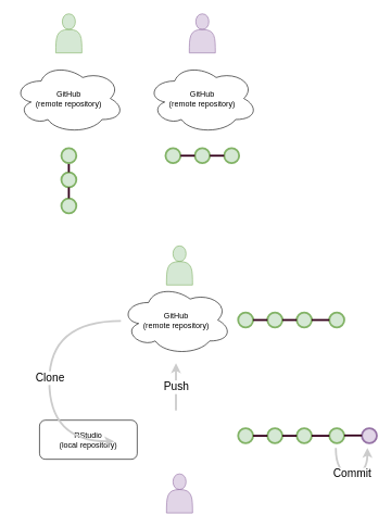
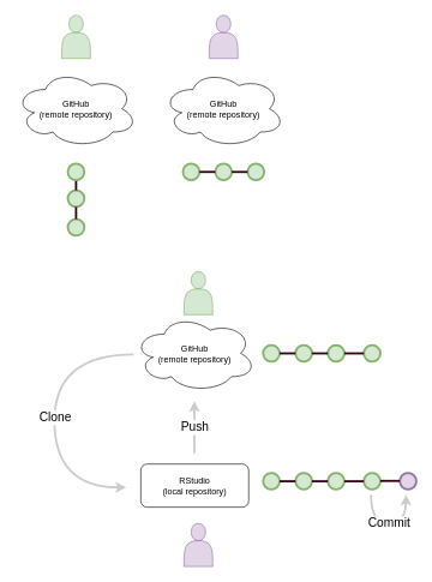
  <mxCell id="0" />
  <mxCell id="1" parent="0" />
  <mxCell id="2" value="" style="shape=actor;whiteSpace=wrap;html=1;fillColor=#d5e8d4;strokeColor=#82b366;" vertex="1" parent="1"><mxGeometry x="85" y="20.75" width="40" height="60" as="geometry" /></mxCell>
  <mxCell id="3" value="&lt;div&gt;GitHub&lt;/div&gt;&lt;div&gt;(remote repository)&lt;/div&gt;" style="ellipse;shape=cloud;whiteSpace=wrap;html=1;" vertex="1" parent="1"><mxGeometry x="20" y="97" width="170" height="107.5" as="geometry" /></mxCell>
  <mxCell id="4" value="" style="group" vertex="1" connectable="0" parent="1"><mxGeometry x="253.5" y="227" width="113" height="23" as="geometry" /></mxCell>
  <mxCell id="5" value="" style="ellipse;whiteSpace=wrap;html=1;aspect=fixed;fillColor=#d5e8d4;strokeColor=#82b366;strokeWidth=3;" vertex="1" parent="4"><mxGeometry width="23" height="23" as="geometry" /></mxCell>
  <mxCell id="6" value="" style="ellipse;whiteSpace=wrap;html=1;aspect=fixed;fillColor=#d5e8d4;strokeColor=#82b366;strokeWidth=3;" vertex="1" parent="4"><mxGeometry x="45" width="23" height="23" as="geometry" /></mxCell>
  <mxCell id="7" value="" style="endArrow=none;html=1;rounded=0;fillColor=#d5e8d4;strokeColor=#33001A;strokeWidth=3;entryX=0;entryY=0.5;entryDx=0;entryDy=0;exitX=1;exitY=0.5;exitDx=0;exitDy=0;" edge="1" parent="4" source="5" target="6"><mxGeometry width="50" height="50" relative="1" as="geometry"><mxPoint x="-81.88" y="10" as="sourcePoint" /><mxPoint x="48.12" as="targetPoint" /></mxGeometry></mxCell>
  <mxCell id="8" value="" style="ellipse;whiteSpace=wrap;html=1;aspect=fixed;fillColor=#d5e8d4;strokeColor=#82b366;strokeWidth=3;" vertex="1" parent="4"><mxGeometry x="90" width="23" height="23" as="geometry" /></mxCell>
  <mxCell id="9" value="" style="endArrow=none;html=1;rounded=0;fillColor=#d5e8d4;strokeColor=#33001A;strokeWidth=3;entryX=0;entryY=0.5;entryDx=0;entryDy=0;exitX=1;exitY=0.5;exitDx=0;exitDy=0;" edge="1" parent="4" source="6" target="8"><mxGeometry width="50" height="50" relative="1" as="geometry"><mxPoint x="30" y="21.25" as="sourcePoint" /><mxPoint x="55" y="21.25" as="targetPoint" /></mxGeometry></mxCell>
  <mxCell id="10" value="" style="shape=actor;whiteSpace=wrap;html=1;fillColor=#e1d5e7;strokeColor=#9673a6;" vertex="1" parent="1"><mxGeometry x="290" y="20.75" width="40" height="60" as="geometry" /></mxCell>
  <mxCell id="11" value="&lt;div&gt;GitHub&lt;/div&gt;&lt;div&gt;(remote repository)&lt;/div&gt;" style="ellipse;shape=cloud;whiteSpace=wrap;html=1;" vertex="1" parent="1"><mxGeometry x="225" y="97" width="170" height="107.5" as="geometry" /></mxCell>
  <mxCell id="12" value="" style="ellipse;whiteSpace=wrap;html=1;aspect=fixed;fillColor=#d5e8d4;strokeColor=#82b366;strokeWidth=3;" vertex="1" parent="1"><mxGeometry x="93.5" y="264" width="23" height="23" as="geometry" /></mxCell>
  <mxCell id="13" value="" style="endArrow=none;html=1;rounded=0;fillColor=#d5e8d4;strokeColor=#33001A;strokeWidth=3;exitX=0.5;exitY=1;exitDx=0;exitDy=0;entryX=0.5;entryY=0;entryDx=0;entryDy=0;" edge="1" parent="1" source="16" target="12"><mxGeometry width="50" height="50" relative="1" as="geometry"><mxPoint x="11.62" y="214" as="sourcePoint" /><mxPoint x="105" y="254" as="targetPoint" /></mxGeometry></mxCell>
  <mxCell id="14" value="" style="ellipse;whiteSpace=wrap;html=1;aspect=fixed;fillColor=#d5e8d4;strokeColor=#82b366;strokeWidth=3;" vertex="1" parent="1"><mxGeometry x="93.5" y="304" width="23" height="23" as="geometry" /></mxCell>
  <mxCell id="15" value="" style="endArrow=none;html=1;rounded=0;fillColor=#d5e8d4;strokeColor=#33001A;strokeWidth=3;exitX=0.5;exitY=1;exitDx=0;exitDy=0;entryX=0.5;entryY=0;entryDx=0;entryDy=0;" edge="1" parent="1" source="12" target="14"><mxGeometry width="50" height="50" relative="1" as="geometry"><mxPoint x="130" y="287" as="sourcePoint" /><mxPoint x="130" y="324" as="targetPoint" /></mxGeometry></mxCell>
  <mxCell id="16" value="" style="ellipse;whiteSpace=wrap;html=1;aspect=fixed;fillColor=#d5e8d4;strokeColor=#82b366;strokeWidth=3;" vertex="1" parent="1"><mxGeometry x="93.5" y="227" width="23" height="23" as="geometry" /></mxCell>
  <mxCell id="17" value="" style="shape=actor;whiteSpace=wrap;html=1;fillColor=#d5e8d4;strokeColor=#82b366;" vertex="1" parent="1"><mxGeometry x="255" y="377" width="40" height="60" as="geometry" /></mxCell>
  <mxCell id="18" value="&lt;div&gt;GitHub&lt;/div&gt;&lt;div&gt;(remote repository)&lt;/div&gt;" style="ellipse;shape=cloud;whiteSpace=wrap;html=1;" vertex="1" parent="1"><mxGeometry x="185" y="437" width="170" height="107.5" as="geometry" /></mxCell>
- <mxCell id="19" value="&lt;div&gt;RStudio&lt;/div&gt;&lt;div&gt;(local repository)&lt;br&gt;&lt;/div&gt;" style="rounded=1;whiteSpace=wrap;html=1;" vertex="1" parent="1"><mxGeometry x="60" y="644.5" width="150" height="60" as="geometry" /></mxCell>
+ <mxCell id="19" value="&lt;div&gt;RStudio&lt;/div&gt;&lt;div&gt;(local repository)&lt;br&gt;&lt;/div&gt;" style="rounded=1;whiteSpace=wrap;html=1;" vertex="1" parent="1"><mxGeometry x="195" y="644.5" width="150" height="60" as="geometry" /></mxCell>
  <mxCell id="20" value="" style="endArrow=classic;html=1;rounded=0;fontSize=17;strokeColor=#CCCCCC;strokeWidth=3;edgeStyle=orthogonalEdgeStyle;elbow=vertical;curved=1;" edge="1" parent="1"><mxGeometry relative="1" as="geometry"><mxPoint x="185" y="492.05" as="sourcePoint" /><mxPoint x="175" y="676.95" as="targetPoint" /><Array as="points"><mxPoint x="75" y="492" /><mxPoint x="75" y="677" /></Array></mxGeometry></mxCell>
  <mxCell id="21" value="Clone" style="edgeLabel;resizable=0;html=1;align=center;verticalAlign=middle;fontSize=17;strokeWidth=3;fillColor=#FFFFFF;" connectable="0" vertex="1" parent="20"><mxGeometry relative="1" as="geometry" /></mxCell>
  <mxCell id="22" value="" style="endArrow=classic;html=1;rounded=0;strokeColor=#CCCCCC;strokeWidth=3;" edge="1" parent="1"><mxGeometry relative="1" as="geometry"><mxPoint x="269.5" y="629.5" as="sourcePoint" /><mxPoint x="269.5" y="557" as="targetPoint" /></mxGeometry></mxCell>
  <mxCell id="23" value="&lt;div style=&quot;font-size: 17px;&quot;&gt;Push&lt;/div&gt;" style="edgeLabel;resizable=0;html=1;align=center;verticalAlign=middle;fontSize=17;" connectable="0" vertex="1" parent="22"><mxGeometry relative="1" as="geometry" /></mxCell>
  <mxCell id="24" value="" style="endArrow=classic;html=1;rounded=0;fontSize=17;strokeColor=#CCCCCC;strokeWidth=3;edgeStyle=orthogonalEdgeStyle;curved=1;" edge="1" parent="1"><mxGeometry relative="1" as="geometry"><mxPoint x="515" y="687" as="sourcePoint" /><mxPoint x="563.5" y="687" as="targetPoint" /><Array as="points"><mxPoint x="515.5" y="727" /><mxPoint x="563.5" y="727" /><mxPoint x="563.5" y="687" /></Array></mxGeometry></mxCell>
  <mxCell id="25" value="Commit" style="edgeLabel;resizable=0;html=1;align=center;verticalAlign=middle;fontSize=17;" connectable="0" vertex="1" parent="24"><mxGeometry relative="1" as="geometry" /></mxCell>
  <mxCell id="26" value="" style="group" vertex="1" connectable="0" parent="1"><mxGeometry x="365" y="657" width="163" height="23" as="geometry" /></mxCell>
  <mxCell id="27" value="" style="group" vertex="1" connectable="0" parent="26"><mxGeometry width="113" height="23" as="geometry" /></mxCell>
  <mxCell id="28" value="" style="ellipse;whiteSpace=wrap;html=1;aspect=fixed;fillColor=#d5e8d4;strokeColor=#82b366;strokeWidth=3;" vertex="1" parent="27"><mxGeometry width="23" height="23" as="geometry" /></mxCell>
  <mxCell id="29" value="" style="ellipse;whiteSpace=wrap;html=1;aspect=fixed;fillColor=#d5e8d4;strokeColor=#82b366;strokeWidth=3;" vertex="1" parent="27"><mxGeometry x="45" width="23" height="23" as="geometry" /></mxCell>
  <mxCell id="30" value="" style="endArrow=none;html=1;rounded=0;fillColor=#d5e8d4;strokeColor=#33001A;strokeWidth=3;entryX=0;entryY=0.5;entryDx=0;entryDy=0;exitX=1;exitY=0.5;exitDx=0;exitDy=0;" edge="1" parent="27" source="28" target="29"><mxGeometry width="50" height="50" relative="1" as="geometry"><mxPoint x="-81.88" y="10" as="sourcePoint" /><mxPoint x="48.12" as="targetPoint" /></mxGeometry></mxCell>
  <mxCell id="31" value="" style="ellipse;whiteSpace=wrap;html=1;aspect=fixed;fillColor=#d5e8d4;strokeColor=#82b366;strokeWidth=3;" vertex="1" parent="27"><mxGeometry x="90" width="23" height="23" as="geometry" /></mxCell>
  <mxCell id="32" value="" style="endArrow=none;html=1;rounded=0;fillColor=#d5e8d4;strokeColor=#33001A;strokeWidth=3;entryX=0;entryY=0.5;entryDx=0;entryDy=0;exitX=1;exitY=0.5;exitDx=0;exitDy=0;" edge="1" parent="27" source="29" target="31"><mxGeometry width="50" height="50" relative="1" as="geometry"><mxPoint x="30" y="21.25" as="sourcePoint" /><mxPoint x="55" y="21.25" as="targetPoint" /></mxGeometry></mxCell>
  <mxCell id="33" value="" style="ellipse;whiteSpace=wrap;html=1;aspect=fixed;fillColor=#d5e8d4;strokeColor=#82b366;strokeWidth=3;" vertex="1" parent="26"><mxGeometry x="140" width="23" height="23" as="geometry" /></mxCell>
  <mxCell id="34" value="" style="endArrow=none;html=1;rounded=0;fillColor=#d5e8d4;strokeColor=#33001A;strokeWidth=3;entryX=1;entryY=0.5;entryDx=0;entryDy=0;exitX=0;exitY=0.5;exitDx=0;exitDy=0;" edge="1" parent="26" source="33" target="31"><mxGeometry width="50" height="50" relative="1" as="geometry"><mxPoint x="78" y="21.5" as="sourcePoint" /><mxPoint x="100" y="21.5" as="targetPoint" /></mxGeometry></mxCell>
  <mxCell id="35" value="" style="group" vertex="1" connectable="0" parent="1"><mxGeometry x="365" y="479.25" width="163" height="23" as="geometry" /></mxCell>
  <mxCell id="36" value="" style="group" vertex="1" connectable="0" parent="35"><mxGeometry width="113" height="23" as="geometry" /></mxCell>
  <mxCell id="37" value="" style="ellipse;whiteSpace=wrap;html=1;aspect=fixed;fillColor=#d5e8d4;strokeColor=#82b366;strokeWidth=3;" vertex="1" parent="36"><mxGeometry width="23" height="23" as="geometry" /></mxCell>
  <mxCell id="38" value="" style="ellipse;whiteSpace=wrap;html=1;aspect=fixed;fillColor=#d5e8d4;strokeColor=#82b366;strokeWidth=3;" vertex="1" parent="36"><mxGeometry x="45" width="23" height="23" as="geometry" /></mxCell>
  <mxCell id="39" value="" style="endArrow=none;html=1;rounded=0;fillColor=#d5e8d4;strokeColor=#33001A;strokeWidth=3;entryX=0;entryY=0.5;entryDx=0;entryDy=0;exitX=1;exitY=0.5;exitDx=0;exitDy=0;" edge="1" parent="36" source="37" target="38"><mxGeometry width="50" height="50" relative="1" as="geometry"><mxPoint x="-81.88" y="10" as="sourcePoint" /><mxPoint x="48.12" as="targetPoint" /></mxGeometry></mxCell>
  <mxCell id="40" value="" style="ellipse;whiteSpace=wrap;html=1;aspect=fixed;fillColor=#d5e8d4;strokeColor=#82b366;strokeWidth=3;" vertex="1" parent="36"><mxGeometry x="90" width="23" height="23" as="geometry" /></mxCell>
  <mxCell id="41" value="" style="endArrow=none;html=1;rounded=0;fillColor=#d5e8d4;strokeColor=#33001A;strokeWidth=3;entryX=0;entryY=0.5;entryDx=0;entryDy=0;exitX=1;exitY=0.5;exitDx=0;exitDy=0;" edge="1" parent="36" source="38" target="40"><mxGeometry width="50" height="50" relative="1" as="geometry"><mxPoint x="30" y="21.25" as="sourcePoint" /><mxPoint x="55" y="21.25" as="targetPoint" /></mxGeometry></mxCell>
  <mxCell id="42" value="" style="ellipse;whiteSpace=wrap;html=1;aspect=fixed;fillColor=#d5e8d4;strokeColor=#82b366;strokeWidth=3;" vertex="1" parent="35"><mxGeometry x="140" width="23" height="23" as="geometry" /></mxCell>
  <mxCell id="43" value="" style="endArrow=none;html=1;rounded=0;fillColor=#d5e8d4;strokeColor=#33001A;strokeWidth=3;entryX=1;entryY=0.5;entryDx=0;entryDy=0;exitX=0;exitY=0.5;exitDx=0;exitDy=0;" edge="1" parent="35" source="42" target="40"><mxGeometry width="50" height="50" relative="1" as="geometry"><mxPoint x="78" y="21.5" as="sourcePoint" /><mxPoint x="100" y="21.5" as="targetPoint" /></mxGeometry></mxCell>
  <mxCell id="44" value="" style="shape=actor;whiteSpace=wrap;html=1;fillColor=#e1d5e7;strokeColor=#9673a6;" vertex="1" parent="1"><mxGeometry x="255" y="727" width="40" height="60" as="geometry" /></mxCell>
  <mxCell id="45" value="" style="ellipse;whiteSpace=wrap;html=1;aspect=fixed;fillColor=#e1d5e7;strokeColor=#9673a6;strokeWidth=3;" vertex="1" parent="1"><mxGeometry x="555" y="657" width="23" height="23" as="geometry" /></mxCell>
  <mxCell id="46" value="" style="endArrow=none;html=1;rounded=0;fillColor=#d5e8d4;strokeColor=#33001A;strokeWidth=3;entryX=1;entryY=0.5;entryDx=0;entryDy=0;exitX=0;exitY=0.5;exitDx=0;exitDy=0;" edge="1" parent="1"><mxGeometry width="50" height="50" relative="1" as="geometry"><mxPoint x="555" y="668" as="sourcePoint" /><mxPoint x="528" y="668" as="targetPoint" /></mxGeometry></mxCell>
